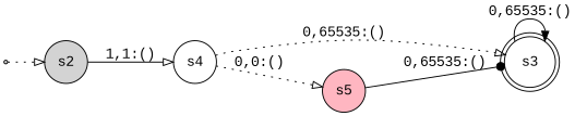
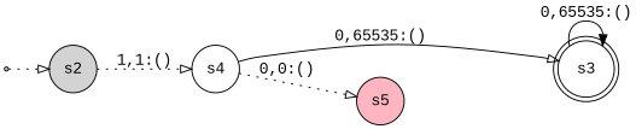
  digraph {
    fontname="Liberation Mono"
    rankdir=LR
    node [fillcolor=lightgrey fontname="Liberation Mono" shape=circle style=filled]
    edge [arrowhead=onormal fontname="Liberation Mono" style=dotted]
    init [shape=point]
    s2
    s4 [fillcolor=white]
    s3 [fillcolor=white shape=doublecircle]
    s5 [fillcolor=lightpink]
    init -> s2
-   s2 -> s4 [label="1,1:()" style=solid]
-   s4 -> s3 [label="0,65535:()"]
+   s2 -> s4 [label="1,1:()"]
+   s4 -> s3 [label="0,65535:()" style=solid]
    s4 -> s5 [label="0,0:()"]
    s3 -> s3 [arrowhead=normal label="0,65535:()" style=solid]
-   s5 -> s3 [arrowhead=dot label="0,65535:()" style=solid]
  }
